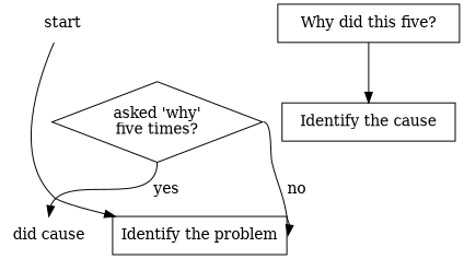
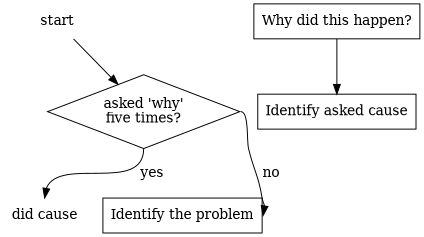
  digraph {
    node [shape=rect]
    start [shape=none]
    n2 [label="Identify the problem"]
-   n3 [label="Why did this five?"]
-   n4 [label="Identify the cause"]
+   n3 [label="Why did this happen?"]
+   n4 [label="Identify asked cause"]
    n5 [label="asked 'why'\nfive times?" shape=diamond]
    n6 [label="did cause" shape=none]
-   start -> n2
+   start -> n5
    n3 -> n4
    n5 -> n2 [headport=e label=" no " tailport=e]
    n5 -> n6 [headport=n label=" yes " tailport=s]
  }
